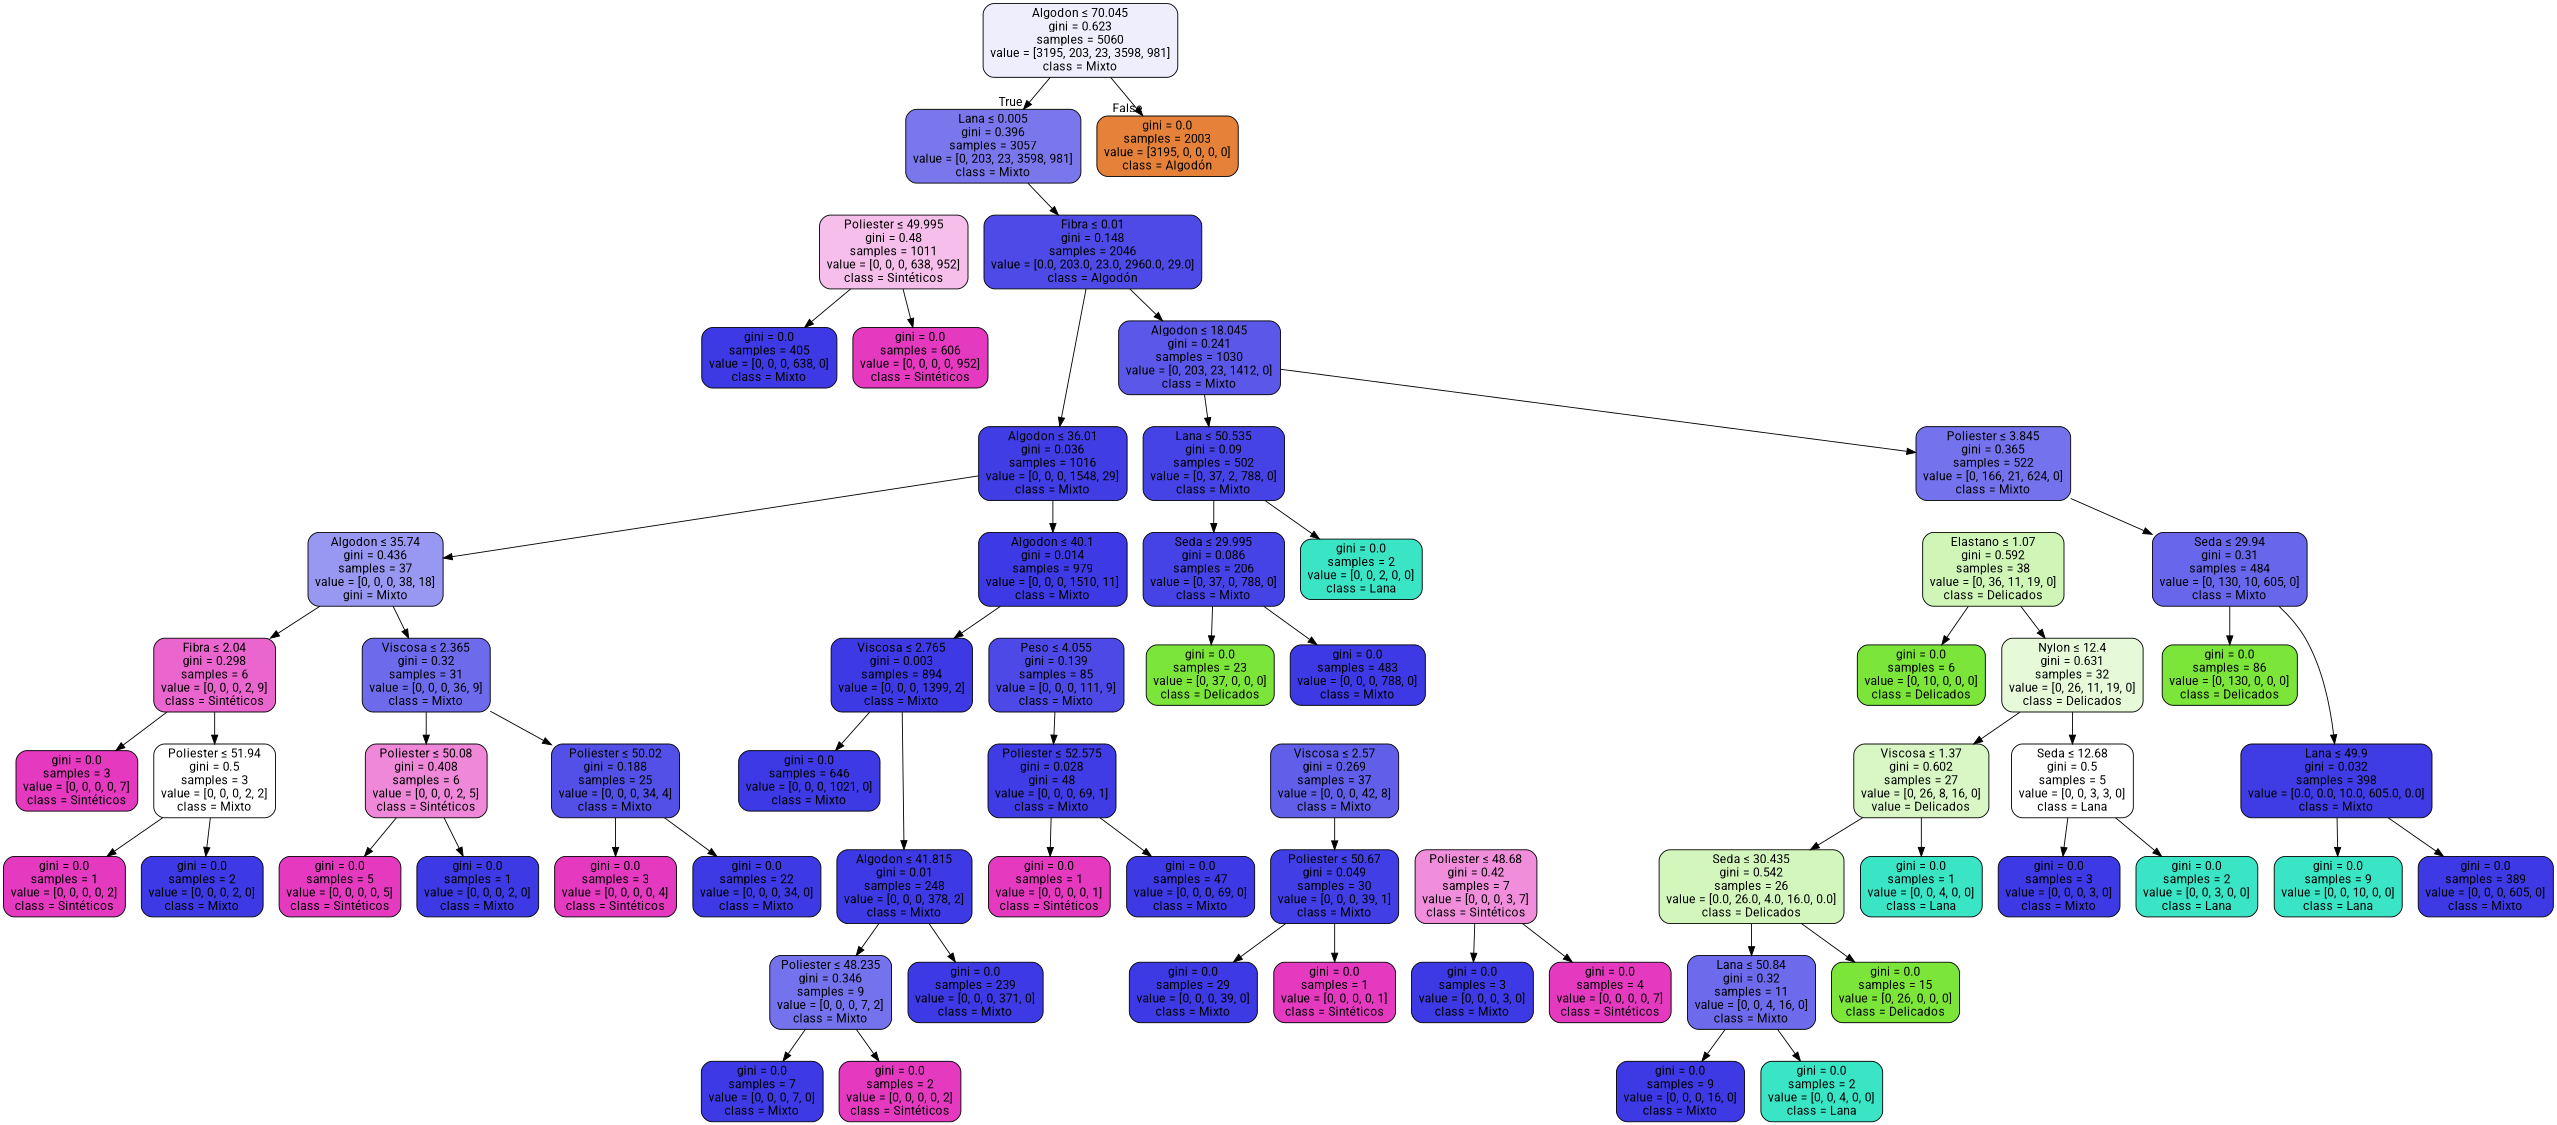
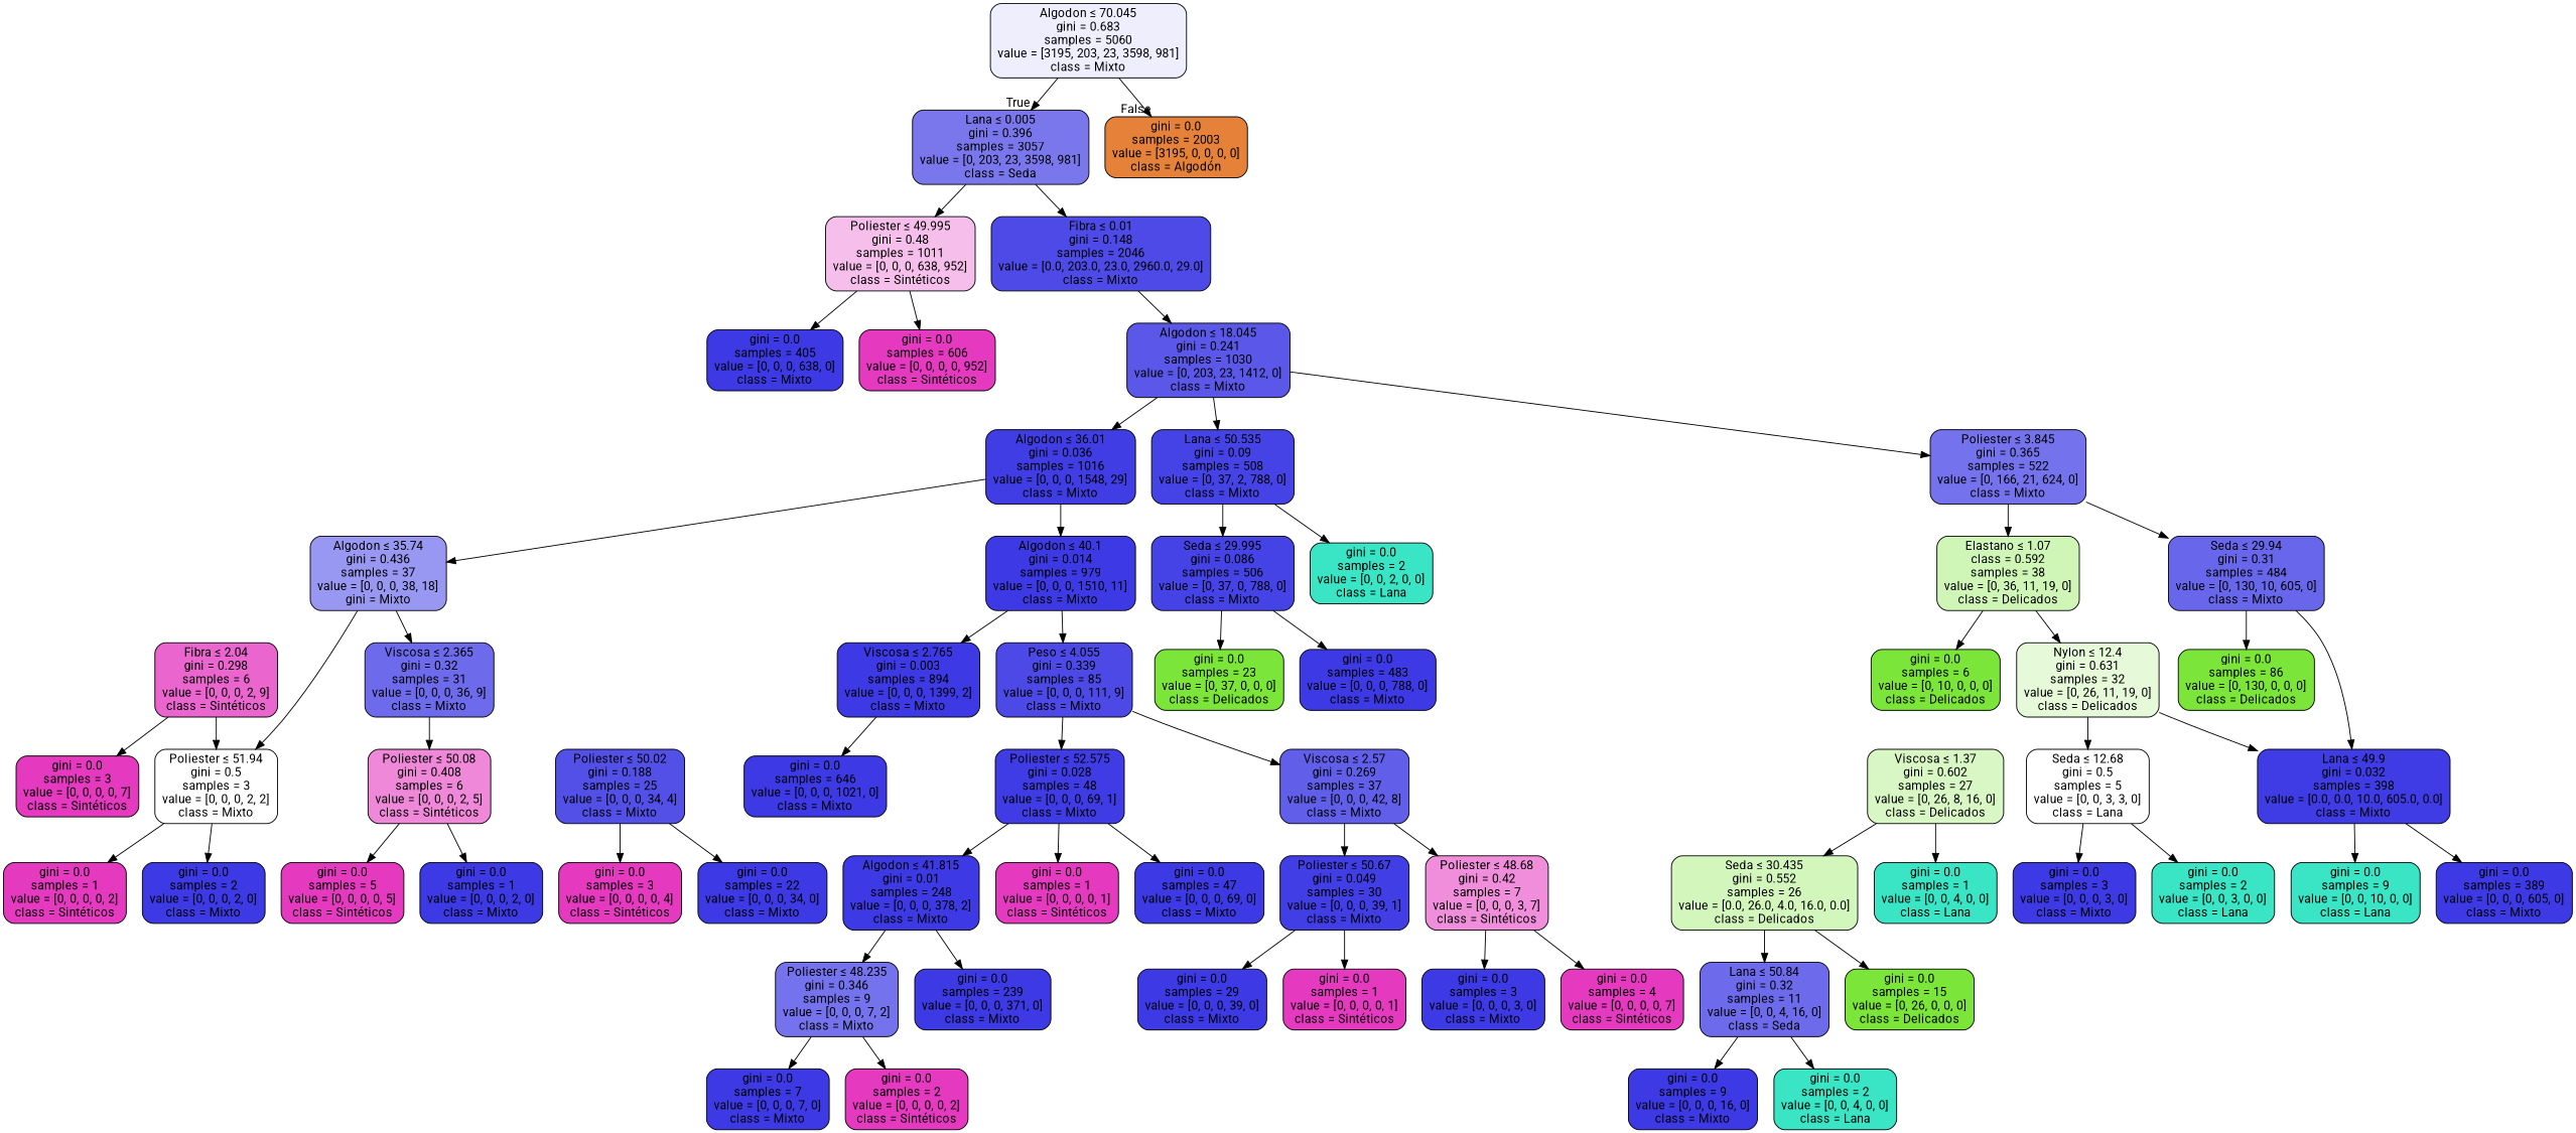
  digraph {
    fontname=Roboto
    node [color=black fillcolor="#3c39e5" fontname=Roboto shape=box style="filled, rounded"]
    edge [fontname=Roboto]
-   n1 [fillcolor="#efeefd" label=<Algodon &le; 70.045<br/>gini = 0.623<br/>samples = 5060<br/>value = [3195, 203, 23, 3598, 981]<br/>class = Mixto>]
-   n2 [fillcolor="#7a77ed" label=<Lana &le; 0.005<br/>gini = 0.396<br/>samples = 3057<br/>value = [0, 203, 23, 3598, 981]<br/>class = Mixto>]
+   n1 [fillcolor="#efeefd" label=<Algodon &le; 70.045<br/>gini = 0.683<br/>samples = 5060<br/>value = [3195, 203, 23, 3598, 981]<br/>class = Mixto>]
+   n2 [fillcolor="#7a77ed" label=<Lana &le; 0.005<br/>gini = 0.396<br/>samples = 3057<br/>value = [0, 203, 23, 3598, 981]<br/>class = Seda>]
    n3 [fillcolor="#e58139" label=<gini = 0.0<br/>samples = 2003<br/>value = [3195, 0, 0, 0, 0]<br/>class = Algodón>]
    n4 [fillcolor="#f6beea" label=<Poliester &le; 49.995<br/>gini = 0.48<br/>samples = 1011<br/>value = [0, 0, 0, 638, 952]<br/>class = Sintéticos>]
-   n5 [fillcolor="#4d4ae7" label=<Fibra &le; 0.01<br/>gini = 0.148<br/>samples = 2046<br/>value = [0.0, 203.0, 23.0, 2960.0, 29.0]<br/>class = Algodón>]
+   n5 [fillcolor="#4d4ae7" label=<Fibra &le; 0.01<br/>gini = 0.148<br/>samples = 2046<br/>value = [0.0, 203.0, 23.0, 2960.0, 29.0]<br/>class = Mixto>]
    n6 [label=<gini = 0.0<br/>samples = 405<br/>value = [0, 0, 0, 638, 0]<br/>class = Mixto>]
    n7 [fillcolor="#e539c0" label=<gini = 0.0<br/>samples = 606<br/>value = [0, 0, 0, 0, 952]<br/>class = Sintéticos>]
    n8 [fillcolor="#5b58e9" label=<Algodon &le; 18.045<br/>gini = 0.241<br/>samples = 1030<br/>value = [0, 203, 23, 1412, 0]<br/>class = Mixto>]
    n9 [fillcolor="#403de5" label=<Algodon &le; 36.01<br/>gini = 0.036<br/>samples = 1016<br/>value = [0, 0, 0, 1548, 29]<br/>class = Mixto>]
    n10 [fillcolor="#7572ed" label=<Poliester &le; 3.845<br/>gini = 0.365<br/>samples = 522<br/>value = [0, 166, 21, 624, 0]<br/>class = Mixto>]
-   n11 [fillcolor="#4643e6" label=<Lana &le; 50.535<br/>gini = 0.09<br/>samples = 502<br/>value = [0, 37, 2, 788, 0]<br/>class = Mixto>]
+   n11 [fillcolor="#4643e6" label=<Lana &le; 50.535<br/>gini = 0.09<br/>samples = 508<br/>value = [0, 37, 2, 788, 0]<br/>class = Mixto>]
    n12 [fillcolor="#9897f1" label=<Algodon &le; 35.74<br/>gini = 0.436<br/>samples = 37<br/>value = [0, 0, 0, 38, 18]<br/>gini = Mixto>]
    n13 [fillcolor="#3d3ae5" label=<Algodon &le; 40.1<br/>gini = 0.014<br/>samples = 979<br/>value = [0, 0, 0, 1510, 11]<br/>class = Mixto>]
-   n14 [fillcolor="#cff6b7" label=<Elastano &le; 1.07<br/>gini = 0.592<br/>samples = 38<br/>value = [0, 36, 11, 19, 0]<br/>class = Delicados>]
+   n14 [fillcolor="#cff6b7" label=<Elastano &le; 1.07<br/>class = 0.592<br/>samples = 38<br/>value = [0, 36, 11, 19, 0]<br/>class = Delicados>]
    n15 [fillcolor="#6866eb" label=<Seda &le; 29.94<br/>gini = 0.31<br/>samples = 484<br/>value = [0, 130, 10, 605, 0]<br/>class = Mixto>]
-   n16 [fillcolor="#4542e6" label=<Seda &le; 29.995<br/>gini = 0.086<br/>samples = 206<br/>value = [0, 37, 0, 788, 0]<br/>class = Mixto>]
+   n16 [fillcolor="#4542e6" label=<Seda &le; 29.995<br/>gini = 0.086<br/>samples = 506<br/>value = [0, 37, 0, 788, 0]<br/>class = Mixto>]
    n17 [fillcolor="#39e5c5" label=<gini = 0.0<br/>samples = 2<br/>value = [0, 0, 2, 0, 0]<br/>class = Lana>]
    n18 [fillcolor="#7be539" label=<gini = 0.0<br/>samples = 6<br/>value = [0, 10, 0, 0, 0]<br/>class = Delicados>]
    n19 [fillcolor="#e6fada" label=<Nylon &le; 12.4<br/>gini = 0.631<br/>samples = 32<br/>value = [0, 26, 11, 19, 0]<br/>class = Delicados>]
    n20 [fillcolor="#3f3ce5" label=<Lana &le; 49.9<br/>gini = 0.032<br/>samples = 398<br/>value = [0.0, 0.0, 10.0, 605.0, 0.0]<br/>class = Mixto>]
    n21 [fillcolor="#7be539" label=<gini = 0.0<br/>samples = 86<br/>value = [0, 130, 0, 0, 0]<br/>class = Delicados>]
-   n22 [fillcolor="#d8f7c5" label=<Viscosa &le; 1.37<br/>gini = 0.602<br/>samples = 27<br/>value = [0, 26, 8, 16, 0]<br/>value = Delicados>]
+   n22 [fillcolor="#d8f7c5" label=<Viscosa &le; 1.37<br/>gini = 0.602<br/>samples = 27<br/>value = [0, 26, 8, 16, 0]<br/>class = Delicados>]
    n23 [fillcolor="#ffffff" label=<Seda &le; 12.68<br/>gini = 0.5<br/>samples = 5<br/>value = [0, 0, 3, 3, 0]<br/>class = Lana>]
    n24 [fillcolor="#39e5c5" label=<gini = 0.0<br/>samples = 1<br/>value = [0, 0, 4, 0, 0]<br/>class = Lana>]
-   n25 [fillcolor="#d3f6bd" label=<Seda &le; 30.435<br/>gini = 0.542<br/>samples = 26<br/>value = [0.0, 26.0, 4.0, 16.0, 0.0]<br/>class = Delicados>]
+   n25 [fillcolor="#d3f6bd" label=<Seda &le; 30.435<br/>gini = 0.552<br/>samples = 26<br/>value = [0.0, 26.0, 4.0, 16.0, 0.0]<br/>class = Delicados>]
    n26 [fillcolor="#39e5c5" label=<gini = 0.0<br/>samples = 2<br/>value = [0, 0, 3, 0, 0]<br/>class = Lana>]
    n27 [label=<gini = 0.0<br/>samples = 3<br/>value = [0, 0, 0, 3, 0]<br/>class = Mixto>]
-   n28 [fillcolor="#6d6aec" label=<Lana &le; 50.84<br/>gini = 0.32<br/>samples = 11<br/>value = [0, 0, 4, 16, 0]<br/>class = Mixto>]
+   n28 [fillcolor="#6d6aec" label=<Lana &le; 50.84<br/>gini = 0.32<br/>samples = 11<br/>value = [0, 0, 4, 16, 0]<br/>class = Seda>]
    n29 [fillcolor="#7be539" label=<gini = 0.0<br/>samples = 15<br/>value = [0, 26, 0, 0, 0]<br/>class = Delicados>]
    n30 [label=<gini = 0.0<br/>samples = 9<br/>value = [0, 0, 0, 16, 0]<br/>class = Mixto>]
    n31 [fillcolor="#39e5c5" label=<gini = 0.0<br/>samples = 2<br/>value = [0, 0, 4, 0, 0]<br/>class = Lana>]
    n32 [label=<gini = 0.0<br/>samples = 389<br/>value = [0, 0, 0, 605, 0]<br/>class = Mixto>]
    n33 [fillcolor="#39e5c5" label=<gini = 0.0<br/>samples = 9<br/>value = [0, 0, 10, 0, 0]<br/>class = Lana>]
    n34 [label=<gini = 0.0<br/>samples = 483<br/>value = [0, 0, 0, 788, 0]<br/>class = Mixto>]
    n35 [fillcolor="#7be539" label=<gini = 0.0<br/>samples = 23<br/>value = [0, 37, 0, 0, 0]<br/>class = Delicados>]
    n36 [fillcolor="#6d6aec" label=<Viscosa &le; 2.365<br/>gini = 0.32<br/>samples = 31<br/>value = [0, 0, 0, 36, 9]<br/>class = Mixto>]
    n37 [fillcolor="#eb65ce" label=<Fibra &le; 2.04<br/>gini = 0.298<br/>samples = 6<br/>value = [0, 0, 0, 2, 9]<br/>class = Sintéticos>]
-   n38 [fillcolor="#4c49e7" label=<Peso &le; 4.055<br/>gini = 0.139<br/>samples = 85<br/>value = [0, 0, 0, 111, 9]<br/>class = Mixto>]
+   n38 [fillcolor="#4c49e7" label=<Peso &le; 4.055<br/>gini = 0.339<br/>samples = 85<br/>value = [0, 0, 0, 111, 9]<br/>class = Mixto>]
    n39 [label=<Viscosa &le; 2.765<br/>gini = 0.003<br/>samples = 894<br/>value = [0, 0, 0, 1399, 2]<br/>class = Mixto>]
    n40 [fillcolor="#ef88d9" label=<Poliester &le; 50.08<br/>gini = 0.408<br/>samples = 6<br/>value = [0, 0, 0, 2, 5]<br/>class = Sintéticos>]
    n41 [fillcolor="#5350e8" label=<Poliester &le; 50.02<br/>gini = 0.188<br/>samples = 25<br/>value = [0, 0, 0, 34, 4]<br/>class = Mixto>]
    n42 [fillcolor="#ffffff" label=<Poliester &le; 51.94<br/>gini = 0.5<br/>samples = 3<br/>value = [0, 0, 0, 2, 2]<br/>class = Mixto>]
    n43 [fillcolor="#e539c0" label=<gini = 0.0<br/>samples = 3<br/>value = [0, 0, 0, 0, 7]<br/>class = Sintéticos>]
    n44 [label=<gini = 0.0<br/>samples = 1<br/>value = [0, 0, 0, 2, 0]<br/>class = Mixto>]
    n45 [fillcolor="#e539c0" label=<gini = 0.0<br/>samples = 5<br/>value = [0, 0, 0, 0, 5]<br/>class = Sintéticos>]
    n46 [label=<gini = 0.0<br/>samples = 22<br/>value = [0, 0, 0, 34, 0]<br/>class = Mixto>]
    n47 [fillcolor="#e539c0" label=<gini = 0.0<br/>samples = 3<br/>value = [0, 0, 0, 0, 4]<br/>class = Sintéticos>]
    n48 [label=<gini = 0.0<br/>samples = 2<br/>value = [0, 0, 0, 2, 0]<br/>class = Mixto>]
    n49 [fillcolor="#e539c0" label=<gini = 0.0<br/>samples = 1<br/>value = [0, 0, 0, 0, 2]<br/>class = Sintéticos>]
    n50 [fillcolor="#615fea" label=<Viscosa &le; 2.57<br/>gini = 0.269<br/>samples = 37<br/>value = [0, 0, 0, 42, 8]<br/>class = Mixto>]
-   n51 [fillcolor="#3f3ce5" label=<Poliester &le; 52.575<br/>gini = 0.028<br/>gini = 48<br/>value = [0, 0, 0, 69, 1]<br/>class = Mixto>]
+   n51 [fillcolor="#3f3ce5" label=<Poliester &le; 52.575<br/>gini = 0.028<br/>samples = 48<br/>value = [0, 0, 0, 69, 1]<br/>class = Mixto>]
    n52 [fillcolor="#3d3ae5" label=<Algodon &le; 41.815<br/>gini = 0.01<br/>samples = 248<br/>value = [0, 0, 0, 378, 2]<br/>class = Mixto>]
    n53 [label=<gini = 0.0<br/>samples = 646<br/>value = [0, 0, 0, 1021, 0]<br/>class = Mixto>]
    n54 [fillcolor="#f08edb" label=<Poliester &le; 48.68<br/>gini = 0.42<br/>samples = 7<br/>value = [0, 0, 0, 3, 7]<br/>class = Sintéticos>]
    n55 [fillcolor="#413ee6" label=<Poliester &le; 50.67<br/>gini = 0.049<br/>samples = 30<br/>value = [0, 0, 0, 39, 1]<br/>class = Mixto>]
    n56 [label=<gini = 0.0<br/>samples = 47<br/>value = [0, 0, 0, 69, 0]<br/>class = Mixto>]
    n57 [fillcolor="#e539c0" label=<gini = 0.0<br/>samples = 1<br/>value = [0, 0, 0, 0, 1]<br/>class = Sintéticos>]
    n58 [label=<gini = 0.0<br/>samples = 3<br/>value = [0, 0, 0, 3, 0]<br/>class = Mixto>]
    n59 [fillcolor="#e539c0" label=<gini = 0.0<br/>samples = 4<br/>value = [0, 0, 0, 0, 7]<br/>class = Sintéticos>]
    n60 [label=<gini = 0.0<br/>samples = 29<br/>value = [0, 0, 0, 39, 0]<br/>class = Mixto>]
    n61 [fillcolor="#e539c0" label=<gini = 0.0<br/>samples = 1<br/>value = [0, 0, 0, 0, 1]<br/>class = Sintéticos>]
    n62 [fillcolor="#7472ec" label=<Poliester &le; 48.235<br/>gini = 0.346<br/>samples = 9<br/>value = [0, 0, 0, 7, 2]<br/>class = Mixto>]
    n63 [label=<gini = 0.0<br/>samples = 239<br/>value = [0, 0, 0, 371, 0]<br/>class = Mixto>]
    n64 [label=<gini = 0.0<br/>samples = 7<br/>value = [0, 0, 0, 7, 0]<br/>class = Mixto>]
    n65 [fillcolor="#e539c0" label=<gini = 0.0<br/>samples = 2<br/>value = [0, 0, 0, 0, 2]<br/>class = Sintéticos>]
    n1 -> n2 [headlabel=True labelangle=45 labeldistance=2.5]
    n1 -> n3 [headlabel=False labelangle=-45 labeldistance=2.5]
+   n2 -> n4
    n2 -> n5
    n4 -> n6
    n4 -> n7
    n5 -> n8
-   n5 -> n9
+   n8 -> n9
    n8 -> n10
    n8 -> n11
    n9 -> n12
    n9 -> n13
+   n10 -> n14
    n10 -> n15
    n11 -> n16
    n11 -> n17
    n12 -> n36
-   n12 -> n37
+   n12 -> n42
+   n13 -> n38
    n13 -> n39
    n14 -> n18
    n14 -> n19
    n15 -> n20
    n15 -> n21
    n16 -> n34
    n16 -> n35
-   n19 -> n22
+   n19 -> n20
    n19 -> n23
    n20 -> n32
    n20 -> n33
    n22 -> n24
    n22 -> n25
    n23 -> n26
    n23 -> n27
    n25 -> n28
    n25 -> n29
    n28 -> n30
    n28 -> n31
    n36 -> n40
-   n36 -> n41
    n37 -> n42
    n37 -> n43
+   n38 -> n50
    n38 -> n51
-   n39 -> n52
+   n51 -> n52
    n39 -> n53
    n40 -> n44
    n40 -> n45
    n41 -> n46
    n41 -> n47
    n42 -> n48
    n42 -> n49
+   n50 -> n54
    n50 -> n55
    n51 -> n56
    n51 -> n57
    n52 -> n62
    n52 -> n63
    n54 -> n58
    n54 -> n59
    n55 -> n60
    n55 -> n61
    n62 -> n64
    n62 -> n65
  }
